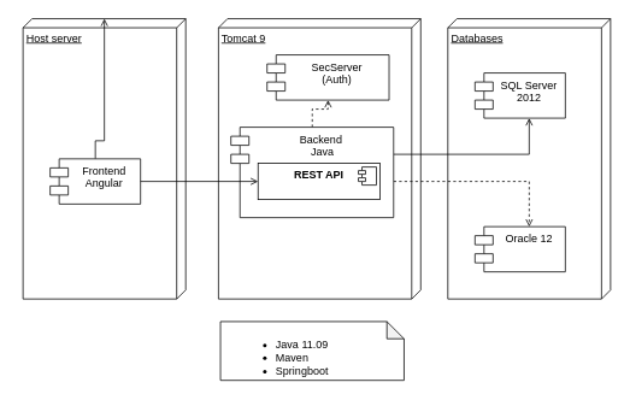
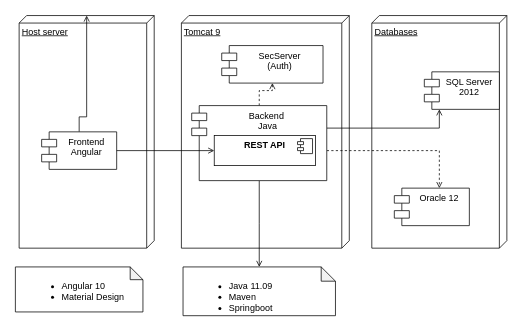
  <mxCell id="0" />
  <mxCell id="1" parent="0" />
  <mxCell id="2" value="Host server" style="verticalAlign=top;align=left;spacingTop=8;spacingLeft=2;spacingRight=12;shape=cube;size=10;direction=south;fontStyle=4;html=1;" parent="1" vertex="1"><mxGeometry x="25" y="20" width="180" height="310" as="geometry" /></mxCell>
  <mxCell id="3" value="Tomcat 9" style="verticalAlign=top;align=left;spacingTop=8;spacingLeft=2;spacingRight=12;shape=cube;size=10;direction=south;fontStyle=4;html=1;" parent="1" vertex="1"><mxGeometry x="241.25" y="20" width="223.75" height="310" as="geometry" /></mxCell>
  <mxCell id="4" value="Databases" style="verticalAlign=top;align=left;spacingTop=8;spacingLeft=2;spacingRight=12;shape=cube;size=10;direction=south;fontStyle=4;html=1;" parent="1" vertex="1"><mxGeometry x="495" y="20" width="180" height="310" as="geometry" /></mxCell>
  <mxCell id="5" value="" style="edgeStyle=orthogonalEdgeStyle;rounded=0;orthogonalLoop=1;jettySize=auto;html=1;endArrow=open;endFill=0;" parent="1" source="6" target="2" edge="1"><mxGeometry relative="1" as="geometry" /></mxCell>
  <mxCell id="6" value="Frontend &#10;Angular" style="shape=module;align=left;spacingLeft=20;align=center;verticalAlign=top;" parent="1" vertex="1"><mxGeometry x="55" y="175" width="100" height="50" as="geometry" /></mxCell>
  <mxCell id="7" value="" style="edgeStyle=orthogonalEdgeStyle;rounded=0;orthogonalLoop=1;jettySize=auto;html=1;dashed=1;endArrow=open;endFill=0;" parent="1" source="11" target="12" edge="1"><mxGeometry relative="1" as="geometry" /></mxCell>
  <mxCell id="8" value="" style="edgeStyle=orthogonalEdgeStyle;rounded=0;orthogonalLoop=1;jettySize=auto;html=1;dashed=1;endArrow=open;endFill=0;" parent="1" source="11" target="13" edge="1"><mxGeometry relative="1" as="geometry"><Array as="points"><mxPoint x="585" y="200" /></Array></mxGeometry></mxCell>
  <mxCell id="9" value="" style="edgeStyle=orthogonalEdgeStyle;rounded=0;orthogonalLoop=1;jettySize=auto;html=1;dashed=0;endArrow=open;endFill=0;" parent="1" source="11" target="14" edge="1"><mxGeometry relative="1" as="geometry"><Array as="points"><mxPoint x="585" y="170" /></Array></mxGeometry></mxCell>
+ <mxCell id="10" value="" style="edgeStyle=orthogonalEdgeStyle;rounded=0;orthogonalLoop=1;jettySize=auto;html=1;endArrow=open;endFill=0;" parent="1" source="11" target="19" edge="1"><mxGeometry relative="1" as="geometry" /></mxCell>
  <mxCell id="11" value="Backend&#10; Java" style="shape=module;align=left;spacingLeft=20;align=center;verticalAlign=top;" parent="1" vertex="1"><mxGeometry x="255" y="140" width="180" height="100" as="geometry" /></mxCell>
  <mxCell id="12" value="SecServer&#10;(Auth)" style="shape=module;align=left;spacingLeft=20;align=center;verticalAlign=top;" parent="1" vertex="1"><mxGeometry x="295" y="60" width="135" height="50" as="geometry" /></mxCell>
  <mxCell id="13" value="Oracle 12" style="shape=module;align=left;spacingLeft=20;align=center;verticalAlign=top;" parent="1" vertex="1"><mxGeometry x="525" y="250" width="100" height="50" as="geometry" /></mxCell>
- <mxCell id="14" value="SQL Server &#10;2012" style="shape=module;align=left;spacingLeft=20;align=center;verticalAlign=top;" parent="1" vertex="1"><mxGeometry x="525" y="80" width="100" height="50" as="geometry" /></mxCell>
+ <mxCell id="14" value="SQL Server &#10;2012" style="shape=module;align=left;spacingLeft=20;align=center;verticalAlign=top;" parent="1" vertex="1"><mxGeometry x="565" y="95" width="100" height="50" as="geometry" /></mxCell>
  <mxCell id="15" value="" style="edgeStyle=orthogonalEdgeStyle;rounded=0;orthogonalLoop=1;jettySize=auto;html=1;dashed=0;endArrow=open;endFill=0;entryX=0;entryY=0.5;entryDx=0;entryDy=0;" parent="1" source="6" target="16" edge="1"><mxGeometry relative="1" as="geometry" /></mxCell>
  <mxCell id="16" value="&lt;p style=&quot;margin: 0px ; margin-top: 6px ; text-align: center&quot;&gt;&lt;b&gt;REST API&lt;/b&gt;&lt;/p&gt;" style="align=left;overflow=fill;html=1;dropTarget=0;" parent="1" vertex="1"><mxGeometry x="285" y="180" width="135" height="40" as="geometry" /></mxCell>
  <mxCell id="17" value="" style="shape=component;jettyWidth=8;jettyHeight=4;" parent="16" vertex="1"><mxGeometry x="1" width="20" height="20" relative="1" as="geometry"><mxPoint x="-24" y="4" as="offset" /></mxGeometry></mxCell>
+ <mxCell id="18" value="&lt;ul&gt;&lt;li&gt;Angular 10&lt;/li&gt;&lt;li&gt;Material Design&lt;/li&gt;&lt;/ul&gt;" style="shape=note;html=1;backgroundOutline=1;darkOpacity=0.05;verticalAlign=top;spacingLeft=20;size=17;align=left;whiteSpace=wrap;" parent="1" vertex="1"><mxGeometry x="20" y="355" width="170" height="60" as="geometry" /></mxCell>
  <mxCell id="19" value="&lt;ul&gt;&lt;li&gt;Java 11.09&lt;/li&gt;&lt;li&gt;Maven&lt;/li&gt;&lt;li&gt;Springboot&lt;/li&gt;&lt;/ul&gt;" style="shape=note;whiteSpace=wrap;html=1;backgroundOutline=1;darkOpacity=0.05;verticalAlign=top;spacingLeft=20;size=19;align=left;" parent="1" vertex="1"><mxGeometry x="243.43" y="355" width="203.13" height="65" as="geometry" /></mxCell>
